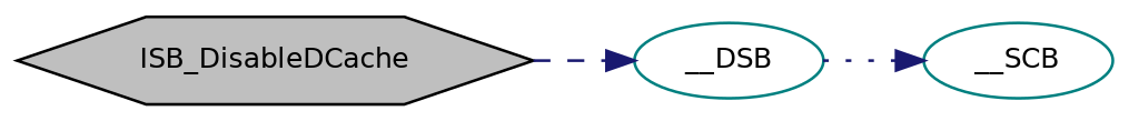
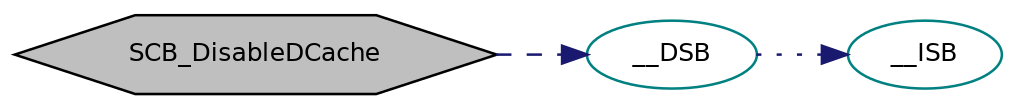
  digraph {
    rankdir=LR
    node [color=teal fillcolor=white fontname=Helvetica fontsize=10 shape=ellipse style=filled]
    edge [color=midnightblue fontname=Helvetica fontsize=10 labelfontname=Helvetica labelfontsize=10]
-   n1 [color=black fillcolor=grey75 fontcolor=black height=0.2 label=ISB_DisableDCache shape=hexagon width=0.4]
+   n1 [color=black fillcolor=grey75 fontcolor=black height=0.2 label=SCB_DisableDCache shape=hexagon width=0.4]
    n2 [height=0.2 label=__DSB width=0.4]
-   n3 [height=0.2 label=__SCB width=0.4]
+   n3 [height=0.2 label=__ISB width=0.4]
    n1 -> n2 [style=dashed]
    n2 -> n3 [style=dotted]
  }
